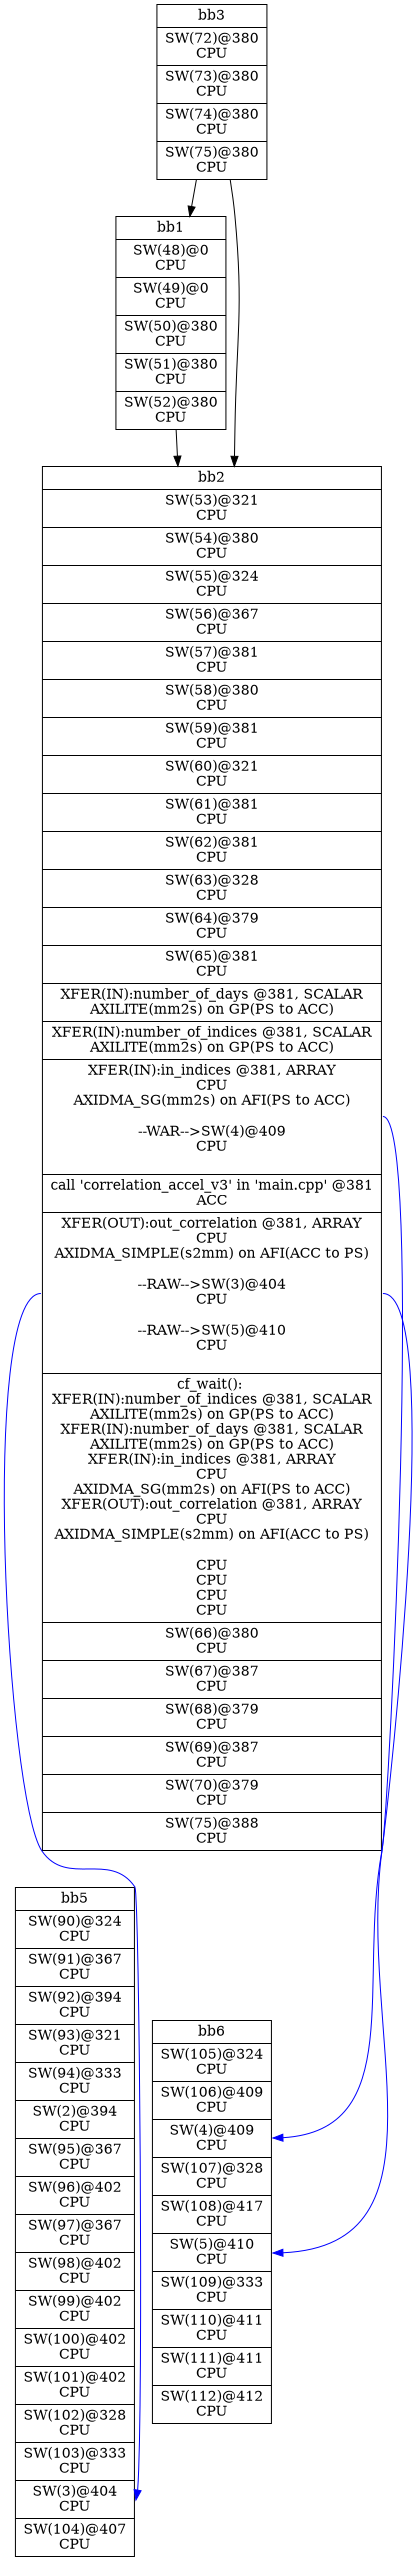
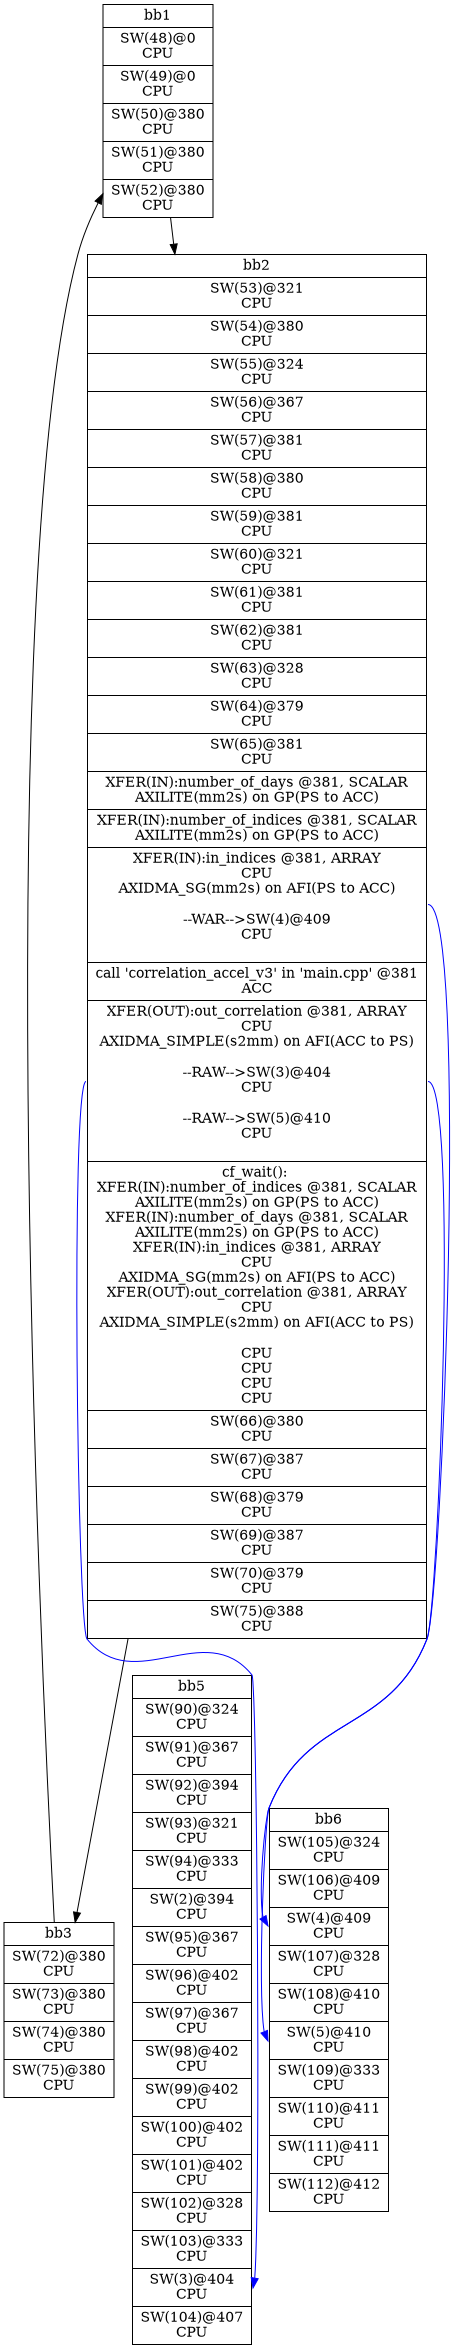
  digraph {
    node [shape=record]
    n1 [label="{bb1|<x0x2048830>SW(48)@0\nCPU\n|<x0x20489a0>SW(49)@0\nCPU\n|<x0x2048b40>SW(50)@380\nCPU\n|<x0x2048e40>SW(51)@380\nCPU\n|<x0x2048fc0>SW(52)@380\nCPU\n}"]
    n2 [label="{bb2|<x0x2048710>SW(53)@321\nCPU\n|<x0x2049590>SW(54)@380\nCPU\n|<x0x20497c0>SW(55)@324\nCPU\n|<x0x20499f0>SW(56)@367\nCPU\n|<x0x2049c40>SW(57)@381\nCPU\n|<x0x2049e60>SW(58)@380\nCPU\n|<x0x204a090>SW(59)@381\nCPU\n|<x0x204a2a0>SW(60)@321\nCPU\n|<x0x204a4d0>SW(61)@381\nCPU\n|<x0x204a6e0>SW(62)@381\nCPU\n|<x0x204a900>SW(63)@328\nCPU\n|<x0x204ab30>SW(64)@379\nCPU\n|<x0x204ad60>SW(65)@381\nCPU\n|<x0x2051fa0>XFER(IN):number_of_days @381, SCALAR\nAXILITE(mm2s) on GP(PS to ACC)\n|<x0x2052060>XFER(IN):number_of_indices @381, SCALAR\nAXILITE(mm2s) on GP(PS to ACC)\n|<x0x2052140>XFER(IN):in_indices @381, ARRAY\nCPU\nAXIDMA_SG(mm2s) on AFI(PS to ACC)\n\n--WAR--\>SW(4)@409\nCPU\n\n|<x0x2038e60>call 'correlation_accel_v3' in 'main.cpp' @381\nACC\n|<x0x2053630>XFER(OUT):out_correlation @381, ARRAY\nCPU\nAXIDMA_SIMPLE(s2mm) on AFI(ACC to PS)\n\n--RAW--\>SW(3)@404\nCPU\n\n--RAW--\>SW(5)@410\nCPU\n\n|<x0x2042760>cf_wait(): \nXFER(IN):number_of_indices @381, SCALAR\nAXILITE(mm2s) on GP(PS to ACC)\nXFER(IN):number_of_days @381, SCALAR\nAXILITE(mm2s) on GP(PS to ACC)\nXFER(IN):in_indices @381, ARRAY\nCPU\nAXIDMA_SG(mm2s) on AFI(PS to ACC)\nXFER(OUT):out_correlation @381, ARRAY\nCPU\nAXIDMA_SIMPLE(s2mm) on AFI(ACC to PS)\n\nCPU\nCPU\nCPU\nCPU\n|<x0x204b000>SW(66)@380\nCPU\n|<x0x204b1c0>SW(67)@387\nCPU\n|<x0x204b3d0>SW(68)@379\nCPU\n|<x0x204b600>SW(69)@387\nCPU\n|<x0x204b820>SW(70)@379\nCPU\n|<x0x204ba60>SW(75)@388\nCPU\n}"]
    n3 [label="{bb3|<x0x204bda0>SW(72)@380\nCPU\n|<x0x204bfd0>SW(73)@380\nCPU\n|<x0x204c1e0>SW(74)@380\nCPU\n|<x0x204c420>SW(75)@380\nCPU\n}"]
    n4 [label="{bb5|<x0x204e770>SW(90)@324\nCPU\n|<x0x204e9a0>SW(91)@367\nCPU\n|<x0x204ebf0>SW(92)@394\nCPU\n|<x0x204ee10>SW(93)@321\nCPU\n|<x0x204f040>SW(94)@333\nCPU\n|<x0x203e850>SW(2)@394\nCPU\n|<x0x204f2f0>SW(95)@367\nCPU\n|<x0x204f4b0>SW(96)@402\nCPU\n|<x0x204f6d0>SW(97)@367\nCPU\n|<x0x204f920>SW(98)@402\nCPU\n|<x0x204fb30>SW(99)@402\nCPU\n|<x0x204fd40>SW(100)@402\nCPU\n|<x0x204ff50>SW(101)@402\nCPU\n|<x0x2050190>SW(102)@328\nCPU\n|<x0x20503c0>SW(103)@333\nCPU\n|<x0x203e530>SW(3)@404\nCPU\n|<x0x2050610>SW(104)@407\nCPU\n}"]
-   n5 [label="{bb6|<x0x2050950>SW(105)@324\nCPU\n|<x0x2050b80>SW(106)@409\nCPU\n|<x0x2041a50>SW(4)@409\nCPU\n|<x0x2050db0>SW(107)@328\nCPU\n|<x0x2050fe0>SW(108)@417\nCPU\n|<x0x2041e90>SW(5)@410\nCPU\n|<x0x2051210>SW(109)@333\nCPU\n|<x0x20514e0>SW(110)@411\nCPU\n|<x0x20516a0>SW(111)@411\nCPU\n|<x0x20518b0>SW(112)@412\nCPU\n}"]
+   n5 [label="{bb6|<x0x2050950>SW(105)@324\nCPU\n|<x0x2050b80>SW(106)@409\nCPU\n|<x0x2041a50>SW(4)@409\nCPU\n|<x0x2050db0>SW(107)@328\nCPU\n|<x0x2050fe0>SW(108)@410\nCPU\n|<x0x2041e90>SW(5)@410\nCPU\n|<x0x2051210>SW(109)@333\nCPU\n|<x0x20514e0>SW(110)@411\nCPU\n|<x0x20516a0>SW(111)@411\nCPU\n|<x0x20518b0>SW(112)@412\nCPU\n}"]
    n1 -> n2
-   n3 -> n2
+   n2 -> n3
    n2 -> n4 [color=blue headport=x0x203e530 tailport=x0x2053630]
    n2 -> n5 [color=blue headport=x0x2041a50 tailport=x0x2052140]
    n2 -> n5 [color=blue headport=x0x2041e90 tailport=x0x2053630]
    n3 -> n1
  }
